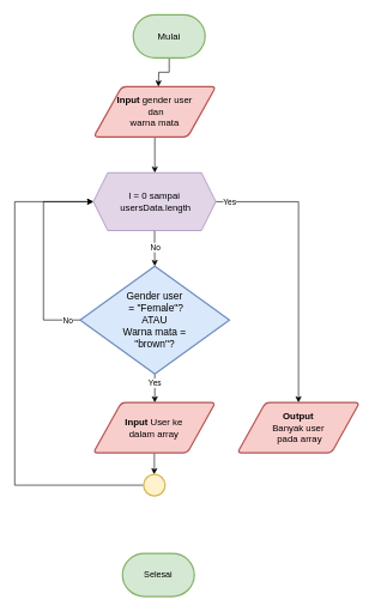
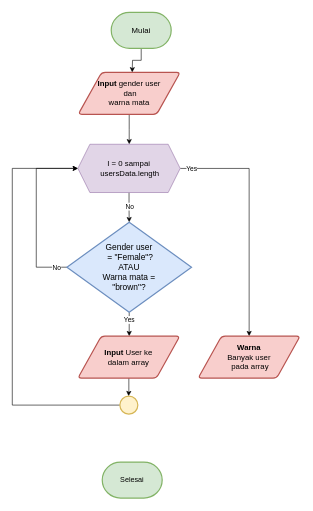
  <mxCell id="0" />
  <mxCell id="1" parent="0" />
  <mxCell id="2" style="edgeStyle=orthogonalEdgeStyle;rounded=0;orthogonalLoop=1;jettySize=auto;html=1;" edge="1" parent="1" source="3"><mxGeometry relative="1" as="geometry"><mxPoint x="220" y="120" as="targetPoint" /></mxGeometry></mxCell>
  <mxCell id="3" value="&lt;font style=&quot;font-size: 13px;&quot;&gt;Mulai&lt;/font&gt;" style="strokeWidth=2;html=1;shape=mxgraph.flowchart.terminator;whiteSpace=wrap;fillColor=#d5e8d4;strokeColor=#82b366;" vertex="1" parent="1"><mxGeometry x="185" y="20" width="100" height="60" as="geometry" /></mxCell>
  <mxCell id="4" style="edgeStyle=orthogonalEdgeStyle;rounded=0;orthogonalLoop=1;jettySize=auto;html=1;" edge="1" parent="1" source="5"><mxGeometry relative="1" as="geometry"><mxPoint x="215" y="240" as="targetPoint" /></mxGeometry></mxCell>
  <mxCell id="5" value="&lt;font style=&quot;font-size: 13px;&quot;&gt;&lt;b&gt;Input&amp;nbsp;&lt;/b&gt;gender user&lt;br&gt;&amp;nbsp;dan &lt;br&gt;warna mata&lt;/font&gt;" style="shape=parallelogram;html=1;strokeWidth=2;perimeter=parallelogramPerimeter;whiteSpace=wrap;rounded=1;arcSize=12;size=0.23;fillColor=#f8cecc;strokeColor=#b85450;" vertex="1" parent="1"><mxGeometry x="130" y="120" width="170" height="70" as="geometry" /></mxCell>
  <mxCell id="6" style="edgeStyle=orthogonalEdgeStyle;rounded=0;orthogonalLoop=1;jettySize=auto;html=1;entryX=0.5;entryY=0;entryDx=0;entryDy=0;entryPerimeter=0;" edge="1" parent="1" source="10" target="16"><mxGeometry relative="1" as="geometry"><mxPoint x="214.7" y="360" as="targetPoint" /></mxGeometry></mxCell>
  <mxCell id="7" value="No" style="edgeLabel;html=1;align=center;verticalAlign=middle;resizable=0;points=[];" vertex="1" connectable="0" parent="6"><mxGeometry x="-0.061" y="1" relative="1" as="geometry"><mxPoint as="offset" /></mxGeometry></mxCell>
  <mxCell id="8" style="edgeStyle=orthogonalEdgeStyle;rounded=0;orthogonalLoop=1;jettySize=auto;html=1;" edge="1" parent="1" source="10" target="21"><mxGeometry relative="1" as="geometry" /></mxCell>
  <mxCell id="9" value="Yes" style="edgeLabel;html=1;align=center;verticalAlign=middle;resizable=0;points=[];" vertex="1" connectable="0" parent="8"><mxGeometry x="-0.865" y="1" relative="1" as="geometry"><mxPoint x="-8" y="1" as="offset" /></mxGeometry></mxCell>
  <mxCell id="10" value="&lt;font style=&quot;font-size: 13px;&quot;&gt;I = 0 sampai&lt;br&gt;&amp;nbsp;usersData.length&lt;/font&gt;" style="shape=hexagon;perimeter=hexagonPerimeter2;whiteSpace=wrap;html=1;fixedSize=1;fillColor=#e1d5e7;strokeColor=#9673a6;" vertex="1" parent="1"><mxGeometry x="129.4" y="239.996" width="170.6" height="80.46" as="geometry" /></mxCell>
  <mxCell id="11" value="Selesai" style="strokeWidth=2;html=1;shape=mxgraph.flowchart.terminator;whiteSpace=wrap;fillColor=#d5e8d4;strokeColor=#82b366;" vertex="1" parent="1"><mxGeometry x="170" y="770" width="100" height="60" as="geometry" /></mxCell>
  <mxCell id="12" style="edgeStyle=orthogonalEdgeStyle;rounded=0;orthogonalLoop=1;jettySize=auto;html=1;" edge="1" parent="1" source="16"><mxGeometry relative="1" as="geometry"><mxPoint x="215" y="560" as="targetPoint" /></mxGeometry></mxCell>
  <mxCell id="13" value="Yes" style="edgeLabel;html=1;align=center;verticalAlign=middle;resizable=0;points=[];" vertex="1" connectable="0" parent="12"><mxGeometry x="-0.386" y="-1" relative="1" as="geometry"><mxPoint as="offset" /></mxGeometry></mxCell>
  <mxCell id="14" style="edgeStyle=elbowEdgeStyle;rounded=0;orthogonalLoop=1;jettySize=auto;html=1;exitX=0;exitY=0.5;exitDx=0;exitDy=0;exitPerimeter=0;entryX=0;entryY=0.5;entryDx=0;entryDy=0;" edge="1" parent="1" source="16" target="10"><mxGeometry relative="1" as="geometry"><mxPoint x="-110" y="250" as="targetPoint" /><mxPoint x="91.1" y="445.007" as="sourcePoint" /><Array as="points"><mxPoint x="60" y="320" /><mxPoint x="50" y="330" /></Array></mxGeometry></mxCell>
  <mxCell id="15" value="No" style="edgeLabel;html=1;align=center;verticalAlign=middle;resizable=0;points=[];" vertex="1" connectable="0" parent="14"><mxGeometry x="-0.877" relative="1" as="geometry"><mxPoint as="offset" /></mxGeometry></mxCell>
  <mxCell id="16" value="&lt;font style=&quot;font-size: 14px;&quot;&gt;Gender user&lt;br&gt;&amp;nbsp;= &quot;Female&quot;?&lt;br&gt;ATAU&lt;br&gt;Warna mata =&lt;br&gt;&quot;brown&quot;?&lt;br&gt;&lt;/font&gt;" style="strokeWidth=2;html=1;shape=mxgraph.flowchart.decision;whiteSpace=wrap;fillColor=#dae8fc;strokeColor=#6c8ebf;" vertex="1" parent="1"><mxGeometry x="111.1" y="370" width="207.8" height="150" as="geometry" /></mxCell>
  <mxCell id="17" style="edgeStyle=orthogonalEdgeStyle;rounded=0;orthogonalLoop=1;jettySize=auto;html=1;" edge="1" parent="1" source="18"><mxGeometry relative="1" as="geometry"><mxPoint x="214" y="660" as="targetPoint" /></mxGeometry></mxCell>
  <mxCell id="18" value="&lt;font style=&quot;font-size: 13px;&quot;&gt;&lt;b&gt;Input &lt;/b&gt;User ke &lt;br&gt;dalam array&lt;/font&gt;" style="shape=parallelogram;html=1;strokeWidth=2;perimeter=parallelogramPerimeter;whiteSpace=wrap;rounded=1;arcSize=12;size=0.23;fillColor=#f8cecc;strokeColor=#b85450;" vertex="1" parent="1"><mxGeometry x="129.4" y="560" width="170" height="70" as="geometry" /></mxCell>
  <mxCell id="19" style="edgeStyle=orthogonalEdgeStyle;rounded=0;orthogonalLoop=1;jettySize=auto;html=1;entryX=0;entryY=0.5;entryDx=0;entryDy=0;" edge="1" parent="1" source="20" target="10"><mxGeometry relative="1" as="geometry"><Array as="points"><mxPoint x="20" y="675" /><mxPoint x="20" y="280" /></Array></mxGeometry></mxCell>
  <mxCell id="20" value="" style="strokeWidth=2;html=1;shape=mxgraph.flowchart.start_2;whiteSpace=wrap;fillColor=#fff2cc;strokeColor=#d6b656;" vertex="1" parent="1"><mxGeometry x="199.4" y="660" width="30" height="30" as="geometry" /></mxCell>
- <mxCell id="21" value="&lt;font style=&quot;font-size: 13px;&quot;&gt;&lt;b&gt;Output &lt;br&gt;&lt;/b&gt;Banyak user&lt;br&gt;&amp;nbsp;pada array&lt;/font&gt;" style="shape=parallelogram;html=1;strokeWidth=2;perimeter=parallelogramPerimeter;whiteSpace=wrap;rounded=1;arcSize=12;size=0.23;fillColor=#f8cecc;strokeColor=#b85450;" vertex="1" parent="1"><mxGeometry x="330" y="560" width="170" height="70" as="geometry" /></mxCell>
+ <mxCell id="21" value="&lt;font style=&quot;font-size: 13px;&quot;&gt;&lt;b&gt;Warna &lt;br&gt;&lt;/b&gt;Banyak user&lt;br&gt;&amp;nbsp;pada array&lt;/font&gt;" style="shape=parallelogram;html=1;strokeWidth=2;perimeter=parallelogramPerimeter;whiteSpace=wrap;rounded=1;arcSize=12;size=0.23;fillColor=#f8cecc;strokeColor=#b85450;" vertex="1" parent="1"><mxGeometry x="330" y="560" width="170" height="70" as="geometry" /></mxCell>
